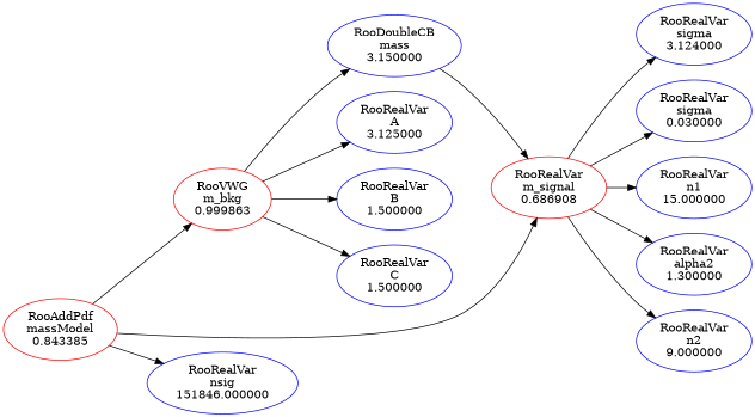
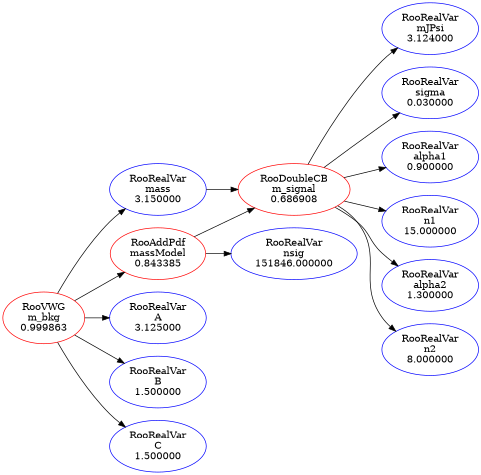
  digraph {
    rankdir=LR
    node [color=blue]
    n1 [color=red label="RooAddPdf\nmassModel\n0.843385"]
    n2 [color=red label="RooVWG\nm_bkg\n0.999863"]
-   n3 [color=red label="RooRealVar\nm_signal\n0.686908"]
+   n3 [color=red label="RooDoubleCB\nm_signal\n0.686908"]
    n4 [label="RooRealVar\nnsig\n151846.000000"]
-   n5 [label="RooDoubleCB\nmass\n3.150000"]
+   n5 [label="RooRealVar\nmass\n3.150000"]
    n6 [label="RooRealVar\nA\n3.125000"]
    n7 [label="RooRealVar\nB\n1.500000"]
    n8 [label="RooRealVar\nC\n1.500000"]
-   n9 [label="RooRealVar\nsigma\n3.124000"]
+   n9 [label="RooRealVar\nmJPsi\n3.124000"]
    n10 [label="RooRealVar\nsigma\n0.030000"]
+   n11 [label="RooRealVar\nalpha1\n0.900000"]
    n12 [label="RooRealVar\nn1\n15.000000"]
    n13 [label="RooRealVar\nalpha2\n1.300000"]
-   n14 [label="RooRealVar\nn2\n9.000000"]
-   n1 -> n2
+   n14 [label="RooRealVar\nn2\n8.000000"]
+   n2 -> n1
    n1 -> n3
    n1 -> n4
    n2 -> n5
    n2 -> n6
    n2 -> n7
    n2 -> n8
    n3 -> n9
    n3 -> n10
+   n3 -> n11
    n3 -> n12
    n3 -> n13
    n3 -> n14
    n5 -> n3
  }
